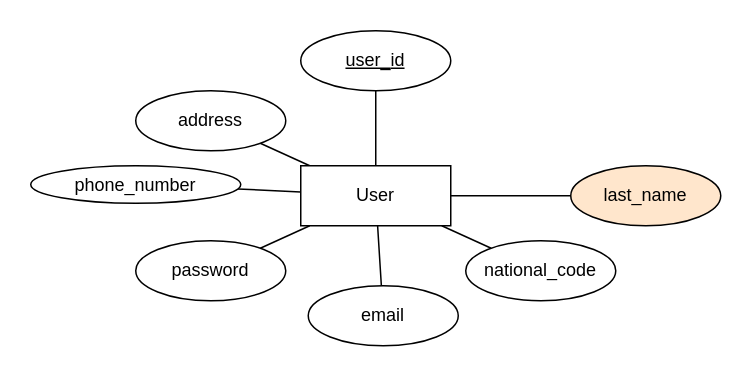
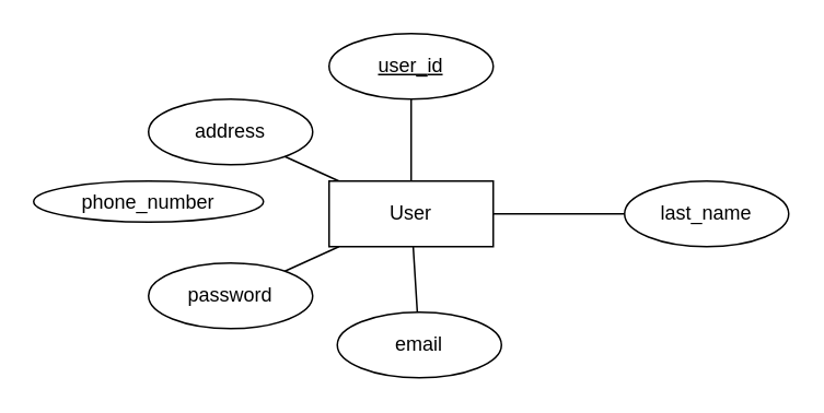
  <mxCell id="0" />
  <mxCell id="1" parent="0" />
- <mxCell id="2" value="" style="edgeStyle=none;rounded=0;orthogonalLoop=1;jettySize=auto;html=1;strokeColor=default;align=center;verticalAlign=middle;fontFamily=Helvetica;fontSize=11;fontColor=default;labelBackgroundColor=default;endArrow=none;endFill=0;" edge="1" parent="1" source="8" target="12"><mxGeometry relative="1" as="geometry" /></mxCell>
  <mxCell id="3" style="edgeStyle=none;rounded=0;orthogonalLoop=1;jettySize=auto;html=1;entryX=0;entryY=0.5;entryDx=0;entryDy=0;strokeColor=default;align=center;verticalAlign=middle;fontFamily=Helvetica;fontSize=11;fontColor=default;labelBackgroundColor=default;endArrow=none;endFill=0;" edge="1" parent="1" source="8" target="11"><mxGeometry relative="1" as="geometry" /></mxCell>
  <mxCell id="4" value="" style="edgeStyle=none;rounded=0;orthogonalLoop=1;jettySize=auto;html=1;strokeColor=default;align=center;verticalAlign=middle;fontFamily=Helvetica;fontSize=11;fontColor=default;labelBackgroundColor=default;endArrow=none;endFill=0;" edge="1" parent="1" source="8" target="13"><mxGeometry relative="1" as="geometry" /></mxCell>
  <mxCell id="5" value="" style="edgeStyle=none;rounded=0;orthogonalLoop=1;jettySize=auto;html=1;strokeColor=default;align=center;verticalAlign=middle;fontFamily=Helvetica;fontSize=11;fontColor=default;labelBackgroundColor=default;endArrow=none;endFill=0;" edge="1" parent="1" source="8" target="16"><mxGeometry relative="1" as="geometry" /></mxCell>
- <mxCell id="6" style="edgeStyle=none;rounded=0;orthogonalLoop=1;jettySize=auto;html=1;strokeColor=default;align=center;verticalAlign=middle;fontFamily=Helvetica;fontSize=11;fontColor=default;labelBackgroundColor=default;endArrow=none;endFill=0;" edge="1" parent="1" source="8" target="15"><mxGeometry relative="1" as="geometry" /></mxCell>
  <mxCell id="7" style="edgeStyle=none;rounded=0;orthogonalLoop=1;jettySize=auto;html=1;strokeColor=default;align=center;verticalAlign=middle;fontFamily=Helvetica;fontSize=11;fontColor=default;labelBackgroundColor=default;endArrow=none;endFill=0;" edge="1" parent="1" source="8" target="14"><mxGeometry relative="1" as="geometry" /></mxCell>
  <mxCell id="8" value="User" style="whiteSpace=wrap;html=1;align=center;" vertex="1" parent="1"><mxGeometry x="200" y="110" width="100" height="40" as="geometry" /></mxCell>
  <mxCell id="9" style="edgeStyle=orthogonalEdgeStyle;rounded=0;orthogonalLoop=1;jettySize=auto;html=1;exitX=0.5;exitY=1;exitDx=0;exitDy=0;entryX=0.5;entryY=0;entryDx=0;entryDy=0;endArrow=none;endFill=0;" edge="1" parent="1" source="10" target="8"><mxGeometry relative="1" as="geometry" /></mxCell>
  <mxCell id="10" value="user_&lt;span style=&quot;background-color: initial;&quot;&gt;id&lt;/span&gt;" style="ellipse;whiteSpace=wrap;html=1;align=center;fontStyle=4" vertex="1" parent="1"><mxGeometry x="200" y="20" width="100" height="40" as="geometry" /></mxCell>
- <mxCell id="11" value="last_name" style="ellipse;whiteSpace=wrap;html=1;align=center;fillColor=#ffe6cc;" vertex="1" parent="1"><mxGeometry x="380" y="110" width="100" height="40" as="geometry" /></mxCell>
- <mxCell id="12" value="national_code" style="ellipse;whiteSpace=wrap;html=1;align=center;" vertex="1" parent="1"><mxGeometry x="310" y="160" width="100" height="40" as="geometry" /></mxCell>
+ <mxCell id="11" value="last_name" style="ellipse;whiteSpace=wrap;html=1;align=center;" vertex="1" parent="1"><mxGeometry x="380" y="110" width="100" height="40" as="geometry" /></mxCell>
  <mxCell id="13" value="email" style="ellipse;whiteSpace=wrap;html=1;align=center;" vertex="1" parent="1"><mxGeometry x="205" y="190" width="100" height="40" as="geometry" /></mxCell>
  <mxCell id="14" value="password" style="ellipse;whiteSpace=wrap;html=1;align=center;" vertex="1" parent="1"><mxGeometry x="90" y="160" width="100" height="40" as="geometry" /></mxCell>
  <mxCell id="15" value="phone_number" style="ellipse;whiteSpace=wrap;html=1;align=center;" vertex="1" parent="1"><mxGeometry x="20" y="110" width="140" height="25" as="geometry" /></mxCell>
  <mxCell id="16" value="address" style="ellipse;whiteSpace=wrap;html=1;align=center;" vertex="1" parent="1"><mxGeometry x="90" y="60" width="100" height="40" as="geometry" /></mxCell>
